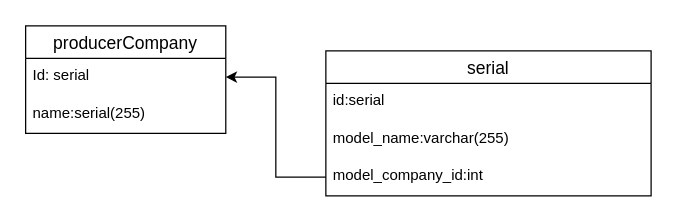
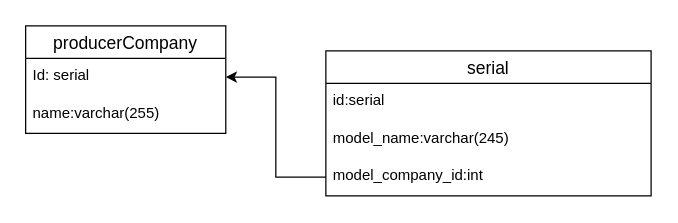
  <mxCell id="0" />
  <mxCell id="1" parent="0" />
  <mxCell id="2" value="producerCompany" style="swimlane;fontStyle=0;childLayout=stackLayout;horizontal=1;startSize=26;horizontalStack=0;resizeParent=1;resizeParentMax=0;resizeLast=0;collapsible=1;marginBottom=0;align=center;fontSize=14;" vertex="1" parent="1"><mxGeometry x="20" y="20" width="160" height="86" as="geometry" /></mxCell>
  <mxCell id="3" value="Id: serial" style="text;strokeColor=none;fillColor=none;spacingLeft=4;spacingRight=4;overflow=hidden;rotatable=0;points=[[0,0.5],[1,0.5]];portConstraint=eastwest;fontSize=12;" vertex="1" parent="2"><mxGeometry y="26" width="160" height="30" as="geometry" /></mxCell>
- <mxCell id="4" value="name:serial(255)" style="text;strokeColor=none;fillColor=none;spacingLeft=4;spacingRight=4;overflow=hidden;rotatable=0;points=[[0,0.5],[1,0.5]];portConstraint=eastwest;fontSize=12;" vertex="1" parent="2"><mxGeometry y="56" width="160" height="30" as="geometry" /></mxCell>
+ <mxCell id="4" value="name:varchar(255)" style="text;strokeColor=none;fillColor=none;spacingLeft=4;spacingRight=4;overflow=hidden;rotatable=0;points=[[0,0.5],[1,0.5]];portConstraint=eastwest;fontSize=12;" vertex="1" parent="2"><mxGeometry y="56" width="160" height="30" as="geometry" /></mxCell>
  <mxCell id="5" value="serial" style="swimlane;fontStyle=0;childLayout=stackLayout;horizontal=1;startSize=26;horizontalStack=0;resizeParent=1;resizeParentMax=0;resizeLast=0;collapsible=1;marginBottom=0;align=center;fontSize=14;" vertex="1" parent="1"><mxGeometry x="260" y="40" width="260" height="116" as="geometry" /></mxCell>
  <mxCell id="6" value="id:serial" style="text;strokeColor=none;fillColor=none;spacingLeft=4;spacingRight=4;overflow=hidden;rotatable=0;points=[[0,0.5],[1,0.5]];portConstraint=eastwest;fontSize=12;" vertex="1" parent="5"><mxGeometry y="26" width="260" height="30" as="geometry" /></mxCell>
- <mxCell id="7" value="model_name:varchar(255)" style="text;strokeColor=none;fillColor=none;spacingLeft=4;spacingRight=4;overflow=hidden;rotatable=0;points=[[0,0.5],[1,0.5]];portConstraint=eastwest;fontSize=12;" vertex="1" parent="5"><mxGeometry y="56" width="260" height="30" as="geometry" /></mxCell>
+ <mxCell id="7" value="model_name:varchar(245)" style="text;strokeColor=none;fillColor=none;spacingLeft=4;spacingRight=4;overflow=hidden;rotatable=0;points=[[0,0.5],[1,0.5]];portConstraint=eastwest;fontSize=12;" vertex="1" parent="5"><mxGeometry y="56" width="260" height="30" as="geometry" /></mxCell>
  <mxCell id="8" value="model_company_id:int" style="text;strokeColor=none;fillColor=none;spacingLeft=4;spacingRight=4;overflow=hidden;rotatable=0;points=[[0,0.5],[1,0.5]];portConstraint=eastwest;fontSize=12;" vertex="1" parent="5"><mxGeometry y="86" width="260" height="30" as="geometry" /></mxCell>
  <mxCell id="9" style="edgeStyle=orthogonalEdgeStyle;rounded=0;orthogonalLoop=1;jettySize=auto;html=1;entryX=1;entryY=0.5;entryDx=0;entryDy=0;" edge="1" parent="1" source="8" target="3"><mxGeometry relative="1" as="geometry" /></mxCell>
